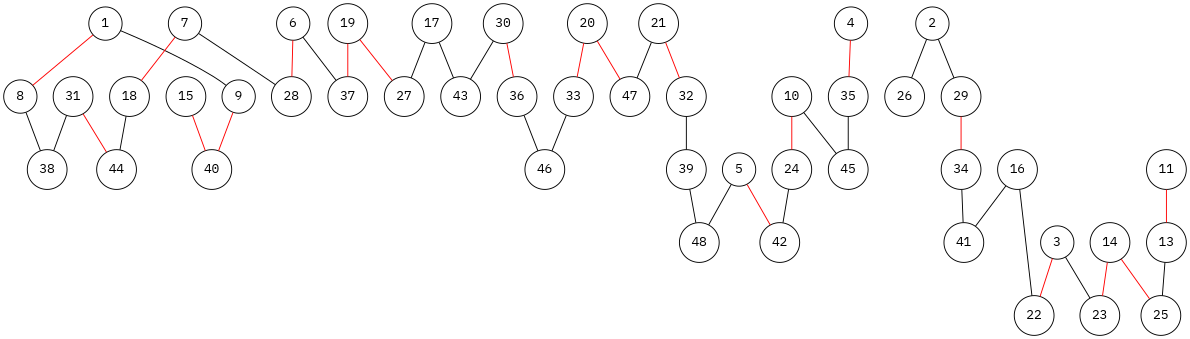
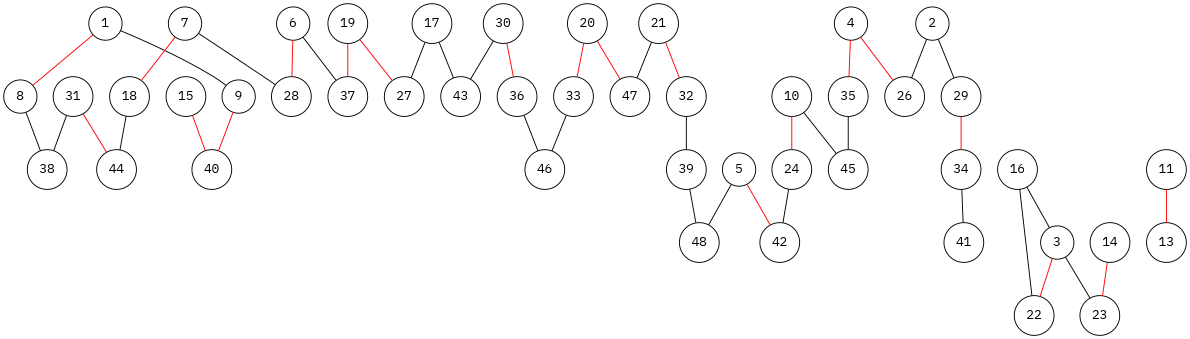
  graph {
    fontname="IBM Plex Mono"
    node [fillcolor=white fontname="IBM Plex Mono" shape=circle]
    edge [color=black fontname="IBM Plex Mono"]
    1
    8
    9
    38
    40
    2
    26
    29
    34
    3
    22
    23
    4
    35
    45
    5
    42
    48
    6
    28
    37
    7
    18
    44
    10
    24
    11
    13
-   25
    15
    14
    16
    41
    17
    27
    43
    19
    20
    33
    47
    46
    21
    32
    39
    30
    36
    31
    1 -- 8 [color=red]
    1 -- 9
    8 -- 38
    9 -- 40 [color=red]
    2 -- 26
    2 -- 29
    29 -- 34 [color=red]
    34 -- 41
    3 -- 22 [color=red]
    3 -- 23
+   4 -- 26 [color=red]
    4 -- 35 [color=red]
    35 -- 45
    5 -- 42 [color=red]
    5 -- 48
    6 -- 28 [color=red]
    6 -- 37
    7 -- 28
    7 -- 18 [color=red]
    18 -- 44
    10 -- 45
    10 -- 24 [color=red]
    24 -- 42
    11 -- 13 [color=red]
-   13 -- 25
    15 -- 40 [color=red]
    14 -- 23 [color=red]
-   14 -- 25 [color=red]
    16 -- 22
-   16 -- 41
+   16 -- 3
    17 -- 27
    17 -- 43
    19 -- 37 [color=red]
    19 -- 27 [color=red]
    20 -- 33 [color=red]
    20 -- 47 [color=red]
    33 -- 46
    21 -- 47
    21 -- 32 [color=red]
    32 -- 39
    39 -- 48
    30 -- 43
    30 -- 36 [color=red]
    36 -- 46
    31 -- 38
    31 -- 44 [color=red]
  }
